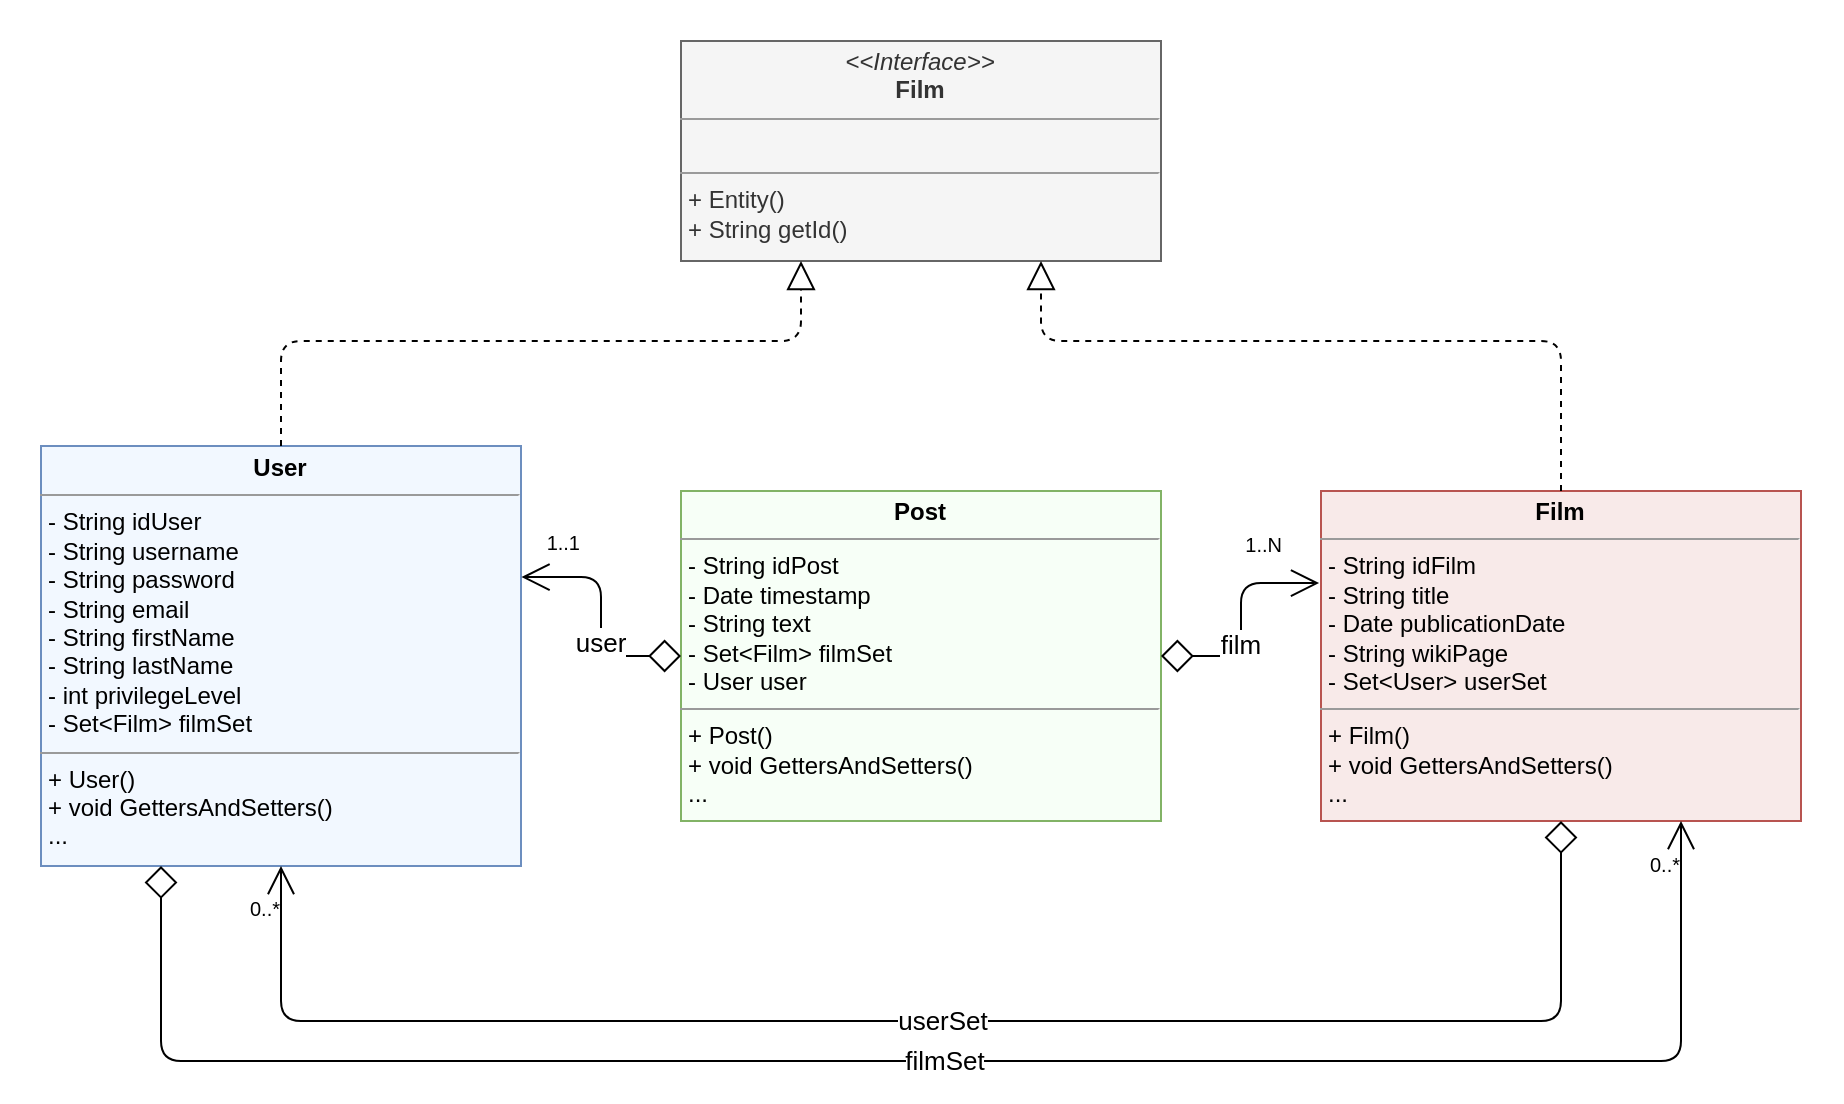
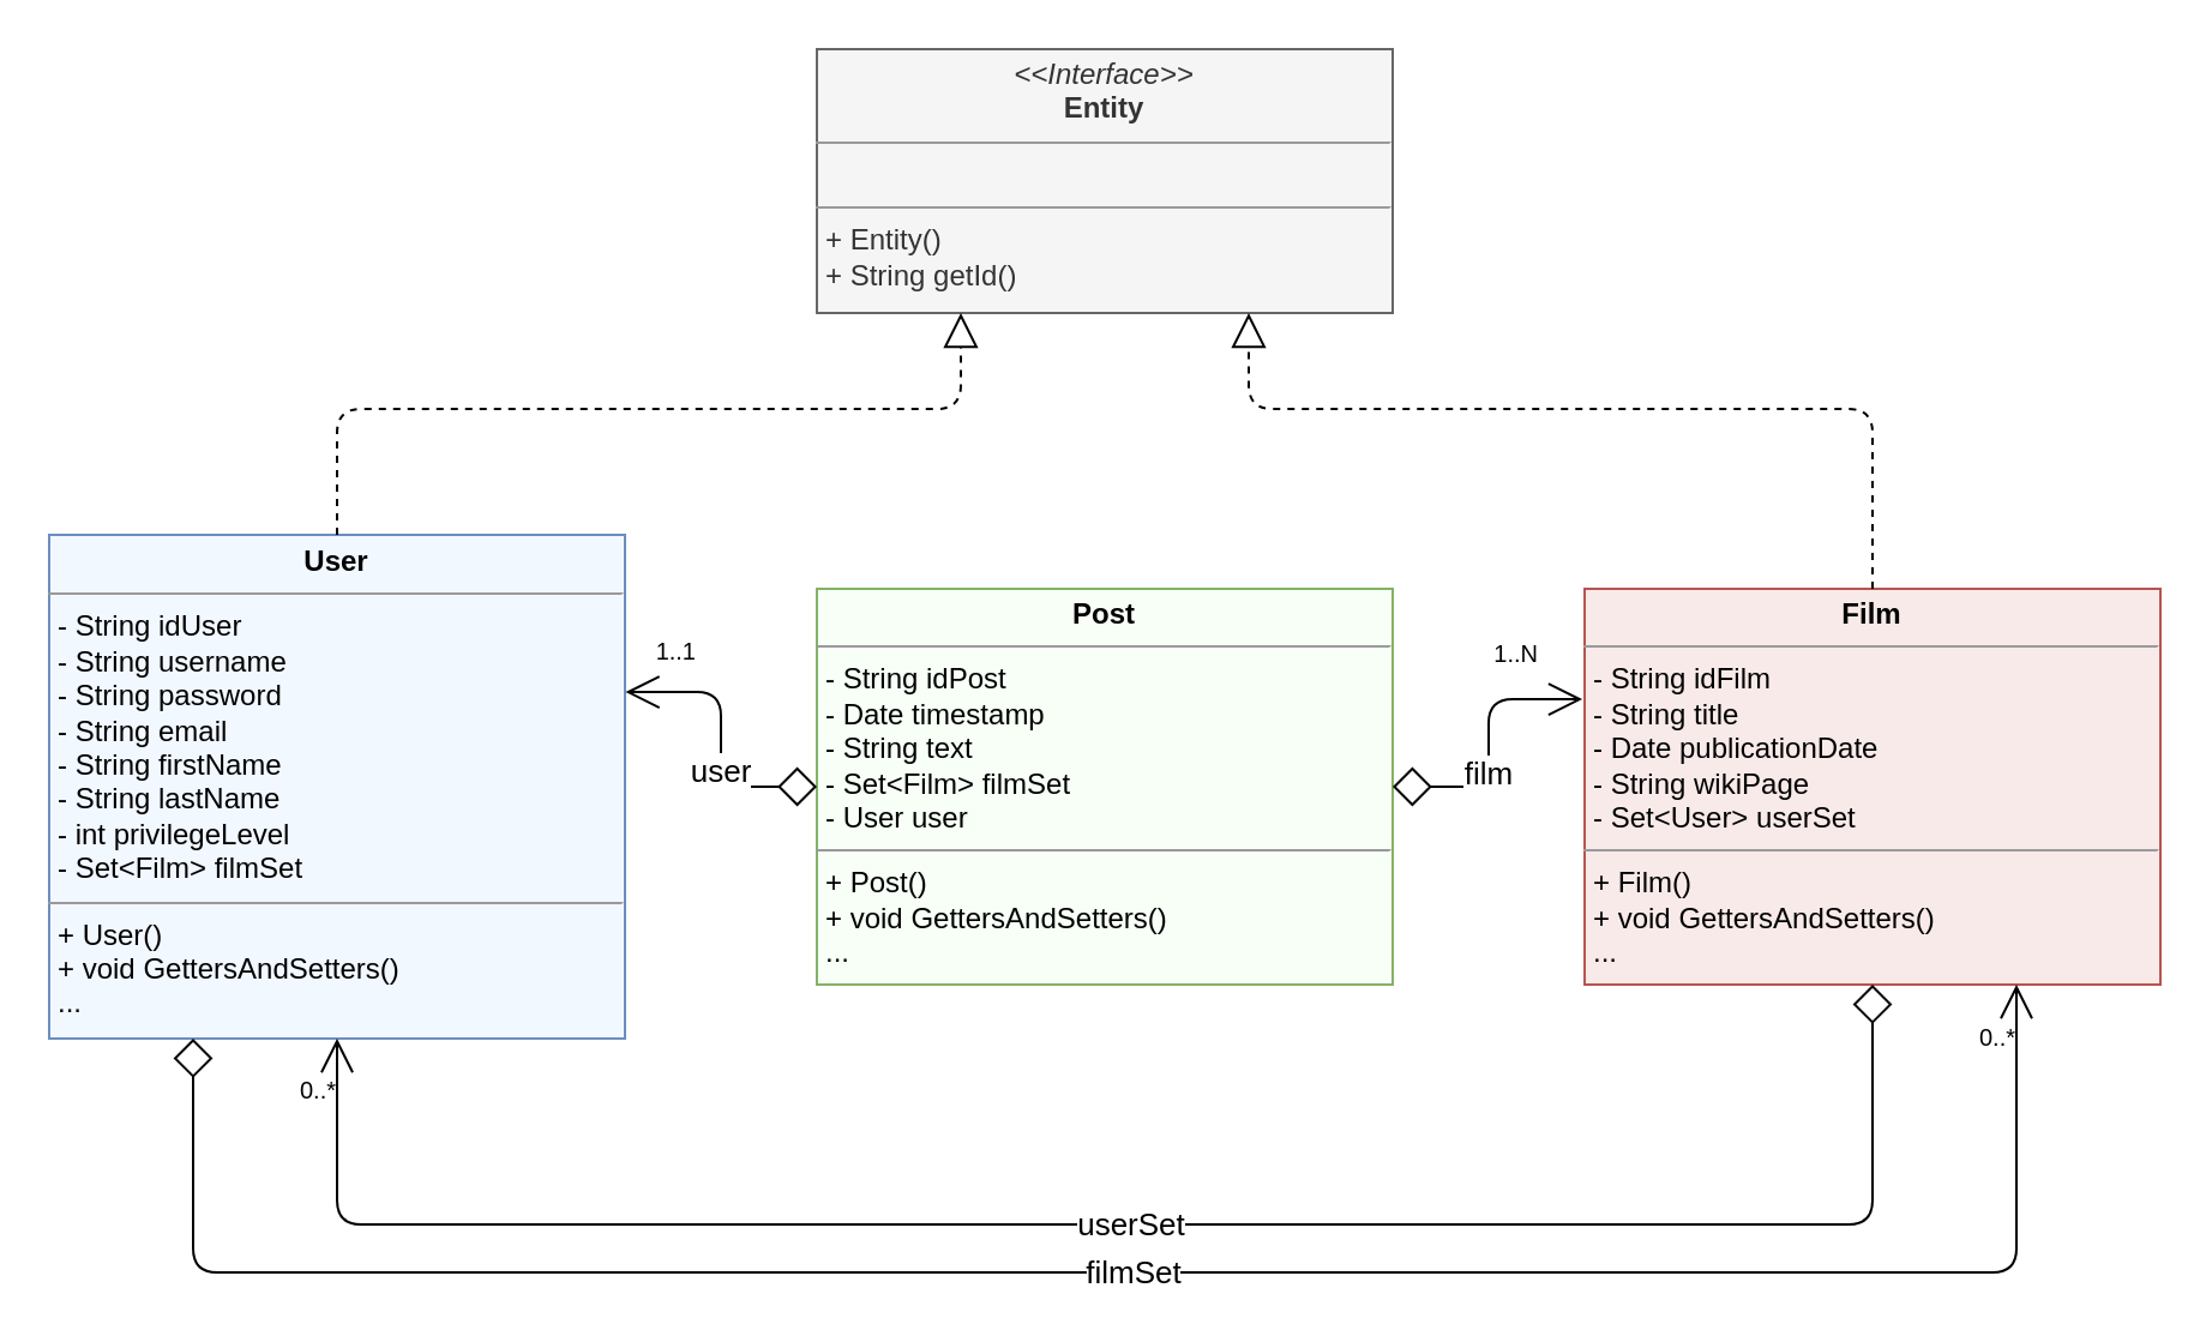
  <mxCell id="0" />
  <mxCell id="1" parent="0" />
  <mxCell id="2" value="&lt;p style=&quot;margin: 0px ; margin-top: 4px ; text-align: center&quot;&gt;&lt;b&gt;User&lt;/b&gt;&lt;/p&gt;&lt;hr size=&quot;1&quot;&gt;&lt;p style=&quot;margin: 0px ; margin-left: 4px&quot;&gt;- String idUser&lt;br&gt;- String username&lt;/p&gt;&lt;p style=&quot;margin: 0px ; margin-left: 4px&quot;&gt;- String password&lt;br&gt;&lt;/p&gt;&lt;p style=&quot;margin: 0px ; margin-left: 4px&quot;&gt;-&amp;nbsp;String email&lt;/p&gt;&lt;p style=&quot;margin: 0px ; margin-left: 4px&quot;&gt;-&amp;nbsp;String firstName&lt;/p&gt;&lt;p style=&quot;margin: 0px ; margin-left: 4px&quot;&gt;- String lastName&lt;/p&gt;&lt;p style=&quot;margin: 0px ; margin-left: 4px&quot;&gt;-&amp;nbsp;int privilegeLevel&lt;/p&gt;&lt;p style=&quot;margin: 0px ; margin-left: 4px&quot;&gt;-&amp;nbsp;Set&amp;lt;Film&amp;gt; filmSet&lt;/p&gt;&lt;hr size=&quot;1&quot;&gt;&lt;p style=&quot;margin: 0px ; margin-left: 4px&quot;&gt;+ User()&lt;/p&gt;&lt;p style=&quot;margin: 0px ; margin-left: 4px&quot;&gt;+&amp;nbsp;void GettersAndSetters()&lt;/p&gt;&lt;p style=&quot;margin: 0px ; margin-left: 4px&quot;&gt;...&lt;/p&gt;" style="verticalAlign=top;align=left;overflow=fill;fontSize=12;fontFamily=Helvetica;html=1;fillColor=#F2F8FF;strokeColor=#6c8ebf;" parent="1" vertex="1"><mxGeometry x="20" y="222.5" width="240" height="210" as="geometry" /></mxCell>
  <mxCell id="3" value="&lt;p style=&quot;margin: 0px ; margin-top: 4px ; text-align: center&quot;&gt;&lt;b&gt;Post&lt;/b&gt;&lt;/p&gt;&lt;hr size=&quot;1&quot;&gt;&lt;p style=&quot;margin: 0px ; margin-left: 4px&quot;&gt;- String idPost&lt;br&gt;- Date timestamp&lt;/p&gt;&lt;p style=&quot;margin: 0px ; margin-left: 4px&quot;&gt;- String text&lt;/p&gt;&lt;p style=&quot;margin: 0px ; margin-left: 4px&quot;&gt;- Set&amp;lt;Film&amp;gt; filmSet&lt;br&gt;&lt;/p&gt;&lt;p style=&quot;margin: 0px ; margin-left: 4px&quot;&gt;- User user&lt;/p&gt;&lt;hr size=&quot;1&quot;&gt;&lt;p style=&quot;margin: 0px ; margin-left: 4px&quot;&gt;+ Post()&lt;/p&gt;&lt;p style=&quot;margin: 0px ; margin-left: 4px&quot;&gt;+&amp;nbsp;void GettersAndSetters()&lt;/p&gt;&lt;p style=&quot;margin: 0px ; margin-left: 4px&quot;&gt;...&lt;/p&gt;" style="verticalAlign=top;align=left;overflow=fill;fontSize=12;fontFamily=Helvetica;html=1;fillColor=#F7FFF7;strokeColor=#82b366;" parent="1" vertex="1"><mxGeometry x="340" y="245" width="240" height="165" as="geometry" /></mxCell>
- <mxCell id="4" value="&lt;p style=&quot;margin: 0px ; margin-top: 4px ; text-align: center&quot;&gt;&lt;i&gt;&amp;lt;&amp;lt;Interface&amp;gt;&amp;gt;&lt;/i&gt;&lt;br&gt;&lt;b&gt;Film&lt;/b&gt;&lt;/p&gt;&lt;hr size=&quot;1&quot;&gt;&lt;p style=&quot;margin: 0px ; margin-left: 4px&quot;&gt;&lt;br&gt;&lt;/p&gt;&lt;hr size=&quot;1&quot;&gt;&lt;p style=&quot;margin: 0px ; margin-left: 4px&quot;&gt;+ Entity()&lt;/p&gt;&lt;p style=&quot;margin: 0px ; margin-left: 4px&quot;&gt;+&amp;nbsp;String getId()&lt;/p&gt;" style="verticalAlign=top;align=left;overflow=fill;fontSize=12;fontFamily=Helvetica;html=1;fillColor=#f5f5f5;strokeColor=#666666;fontColor=#333333;" parent="1" vertex="1"><mxGeometry x="340" y="20" width="240" height="110" as="geometry" /></mxCell>
+ <mxCell id="4" value="&lt;p style=&quot;margin: 0px ; margin-top: 4px ; text-align: center&quot;&gt;&lt;i&gt;&amp;lt;&amp;lt;Interface&amp;gt;&amp;gt;&lt;/i&gt;&lt;br&gt;&lt;b&gt;Entity&lt;/b&gt;&lt;/p&gt;&lt;hr size=&quot;1&quot;&gt;&lt;p style=&quot;margin: 0px ; margin-left: 4px&quot;&gt;&lt;br&gt;&lt;/p&gt;&lt;hr size=&quot;1&quot;&gt;&lt;p style=&quot;margin: 0px ; margin-left: 4px&quot;&gt;+ Entity()&lt;/p&gt;&lt;p style=&quot;margin: 0px ; margin-left: 4px&quot;&gt;+&amp;nbsp;String getId()&lt;/p&gt;" style="verticalAlign=top;align=left;overflow=fill;fontSize=12;fontFamily=Helvetica;html=1;fillColor=#f5f5f5;strokeColor=#666666;fontColor=#333333;" parent="1" vertex="1"><mxGeometry x="340" y="20" width="240" height="110" as="geometry" /></mxCell>
  <mxCell id="5" value="&lt;p style=&quot;margin: 0px ; margin-top: 4px ; text-align: center&quot;&gt;&lt;b&gt;Film&lt;/b&gt;&lt;/p&gt;&lt;hr size=&quot;1&quot;&gt;&lt;p style=&quot;margin: 0px ; margin-left: 4px&quot;&gt;- String idFilm&lt;br&gt;- String title&lt;/p&gt;&lt;p style=&quot;margin: 0px ; margin-left: 4px&quot;&gt;- Date publicationDate&lt;/p&gt;&lt;p style=&quot;margin: 0px ; margin-left: 4px&quot;&gt;-&amp;nbsp;String wikiPage&lt;/p&gt;&lt;p style=&quot;margin: 0px ; margin-left: 4px&quot;&gt;-&amp;nbsp;Set&amp;lt;User&amp;gt; userSet&lt;/p&gt;&lt;hr size=&quot;1&quot;&gt;&lt;p style=&quot;margin: 0px ; margin-left: 4px&quot;&gt;+ Film()&lt;/p&gt;&lt;p style=&quot;margin: 0px ; margin-left: 4px&quot;&gt;+&amp;nbsp;void GettersAndSetters()&lt;/p&gt;&lt;p style=&quot;margin: 0px ; margin-left: 4px&quot;&gt;...&lt;/p&gt;" style="verticalAlign=top;align=left;overflow=fill;fontSize=12;fontFamily=Helvetica;html=1;fillColor=#F8EAE9;strokeColor=#b85450;gradientColor=none;gradientDirection=west;" parent="1" vertex="1"><mxGeometry x="660" y="245" width="240" height="165" as="geometry" /></mxCell>
  <mxCell id="6" value="" style="endArrow=block;dashed=1;endFill=0;endSize=12;html=1;fontSize=13;exitX=0.5;exitY=0;exitDx=0;exitDy=0;entryX=0.75;entryY=1;entryDx=0;entryDy=0;" parent="1" source="5" target="4" edge="1"><mxGeometry width="160" relative="1" as="geometry"><mxPoint x="470" y="110" as="sourcePoint" /><mxPoint x="470" y="30" as="targetPoint" /><Array as="points"><mxPoint x="780" y="170" /><mxPoint x="520" y="170" /></Array></mxGeometry></mxCell>
  <mxCell id="7" value="" style="endArrow=block;dashed=1;endFill=0;endSize=12;html=1;fontSize=13;exitX=0.5;exitY=0;exitDx=0;exitDy=0;entryX=0.25;entryY=1;entryDx=0;entryDy=0;" parent="1" source="2" target="4" edge="1"><mxGeometry width="160" relative="1" as="geometry"><mxPoint x="790" y="190" as="sourcePoint" /><mxPoint x="530" y="30" as="targetPoint" /><Array as="points"><mxPoint x="140" y="170" /><mxPoint x="400" y="170" /></Array></mxGeometry></mxCell>
  <mxCell id="8" value="userSet" style="endArrow=open;html=1;endSize=12;startArrow=diamond;startSize=14;startFill=0;edgeStyle=orthogonalEdgeStyle;fontSize=13;exitX=0.5;exitY=1;exitDx=0;exitDy=0;entryX=0.5;entryY=1;entryDx=0;entryDy=0;" parent="1" source="5" target="2" edge="1"><mxGeometry relative="1" as="geometry"><mxPoint x="730.333" y="510" as="sourcePoint" /><mxPoint x="530.333" y="555" as="targetPoint" /><Array as="points"><mxPoint x="780" y="510" /><mxPoint x="140" y="510" /></Array></mxGeometry></mxCell>
  <mxCell id="9" value="" style="resizable=0;html=1;align=left;verticalAlign=top;labelBackgroundColor=#ffffff;fontSize=10;" parent="8" connectable="0" vertex="1"><mxGeometry x="-1" relative="1" as="geometry" /></mxCell>
  <mxCell id="10" value="0..*" style="resizable=0;html=1;align=right;verticalAlign=top;labelBackgroundColor=#ffffff;fontSize=10;" parent="8" connectable="0" vertex="1"><mxGeometry x="1" relative="1" as="geometry"><mxPoint y="9.5" as="offset" /></mxGeometry></mxCell>
  <mxCell id="11" value="filmSet" style="endArrow=open;html=1;endSize=12;startArrow=diamond;startSize=14;startFill=0;edgeStyle=orthogonalEdgeStyle;fontSize=13;entryX=0.75;entryY=1;entryDx=0;entryDy=0;exitX=0.25;exitY=1;exitDx=0;exitDy=0;" parent="1" source="2" target="5" edge="1"><mxGeometry relative="1" as="geometry"><mxPoint x="810" y="610" as="sourcePoint" /><mxPoint x="1110" y="590" as="targetPoint" /><Array as="points"><mxPoint x="80" y="530" /><mxPoint x="840" y="530" /></Array></mxGeometry></mxCell>
  <mxCell id="12" value="" style="resizable=0;html=1;align=left;verticalAlign=top;labelBackgroundColor=#ffffff;fontSize=10;" parent="11" connectable="0" vertex="1"><mxGeometry x="-1" relative="1" as="geometry" /></mxCell>
  <mxCell id="13" value="0..*" style="resizable=0;html=1;align=right;verticalAlign=top;labelBackgroundColor=#ffffff;fontSize=10;" parent="11" connectable="0" vertex="1"><mxGeometry x="1" relative="1" as="geometry"><mxPoint y="10" as="offset" /></mxGeometry></mxCell>
  <mxCell id="14" value="user" style="endArrow=open;html=1;endSize=12;startArrow=diamond;startSize=14;startFill=0;edgeStyle=orthogonalEdgeStyle;fontSize=13;entryX=1.001;entryY=0.312;entryDx=0;entryDy=0;exitX=0;exitY=0.5;exitDx=0;exitDy=0;entryPerimeter=0;" parent="1" source="3" target="2" edge="1"><mxGeometry x="-0.209" relative="1" as="geometry"><mxPoint x="320" y="195" as="sourcePoint" /><mxPoint x="410" y="556" as="targetPoint" /><mxPoint as="offset" /></mxGeometry></mxCell>
  <mxCell id="15" value="" style="resizable=0;html=1;align=left;verticalAlign=top;labelBackgroundColor=#ffffff;fontSize=10;" parent="14" connectable="0" vertex="1"><mxGeometry x="-1" relative="1" as="geometry" /></mxCell>
  <mxCell id="16" value="1..1" style="resizable=0;html=1;align=right;verticalAlign=top;labelBackgroundColor=#ffffff;fontSize=10;" parent="14" connectable="0" vertex="1"><mxGeometry x="1" relative="1" as="geometry"><mxPoint x="29.42" y="-29.5" as="offset" /></mxGeometry></mxCell>
  <mxCell id="17" value="film" style="endArrow=open;html=1;endSize=12;startArrow=diamond;startSize=14;startFill=0;edgeStyle=orthogonalEdgeStyle;fontSize=13;entryX=-0.004;entryY=0.279;entryDx=0;entryDy=0;entryPerimeter=0;" parent="1" source="3" target="5" edge="1"><mxGeometry x="-0.209" relative="1" as="geometry"><mxPoint x="580" y="290" as="sourcePoint" /><mxPoint x="650" y="160" as="targetPoint" /><mxPoint as="offset" /></mxGeometry></mxCell>
  <mxCell id="18" value="" style="resizable=0;html=1;align=left;verticalAlign=top;labelBackgroundColor=#ffffff;fontSize=10;" parent="17" connectable="0" vertex="1"><mxGeometry x="-1" relative="1" as="geometry" /></mxCell>
  <mxCell id="19" value="1..N" style="resizable=0;html=1;align=right;verticalAlign=top;labelBackgroundColor=#ffffff;fontSize=10;direction=south;" parent="17" connectable="0" vertex="1"><mxGeometry x="1" relative="1" as="geometry"><mxPoint x="-18.91" y="-31.03" as="offset" /></mxGeometry></mxCell>
